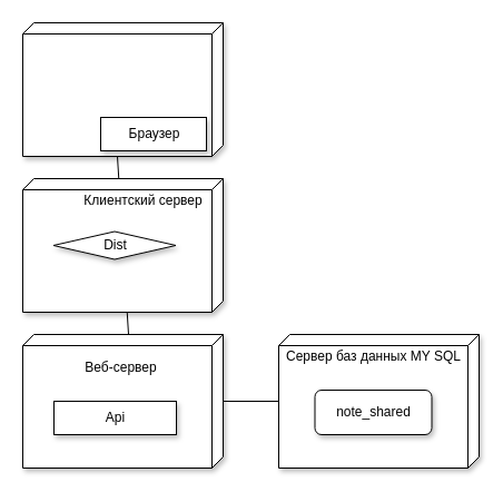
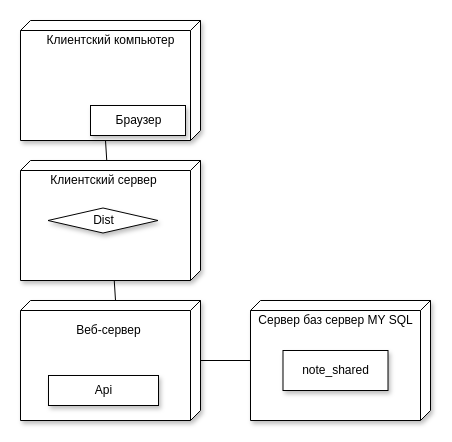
  <mxCell id="0" />
  <mxCell id="1" parent="0" />
  <mxCell id="2" value="" style="verticalAlign=top;align=left;spacingTop=8;spacingLeft=2;spacingRight=12;shape=cube;size=10;direction=south;fontStyle=4;html=1;shadow=1;" vertex="1" parent="1"><mxGeometry x="20" y="20" width="180" height="120" as="geometry" /></mxCell>
  <mxCell id="3" style="edgeStyle=none;rounded=0;orthogonalLoop=1;jettySize=auto;html=1;endArrow=none;endFill=0;" edge="1" parent="1" source="4" target="5"><mxGeometry relative="1" as="geometry" /></mxCell>
  <mxCell id="4" value="" style="verticalAlign=top;align=left;spacingTop=8;spacingLeft=2;spacingRight=12;shape=cube;size=10;direction=south;fontStyle=4;html=1;shadow=1;" vertex="1" parent="1"><mxGeometry x="20" y="300" width="180" height="120" as="geometry" /></mxCell>
  <mxCell id="5" value="" style="verticalAlign=top;align=left;spacingTop=8;spacingLeft=2;spacingRight=12;shape=cube;size=10;direction=south;fontStyle=4;html=1;shadow=1;" vertex="1" parent="1"><mxGeometry x="250" y="300" width="180" height="120" as="geometry" /></mxCell>
  <mxCell id="6" style="rounded=0;orthogonalLoop=1;jettySize=auto;html=1;entryX=0;entryY=0;entryDx=120;entryDy=95;entryPerimeter=0;endArrow=none;endFill=0;" edge="1" parent="1" source="8" target="2"><mxGeometry relative="1" as="geometry" /></mxCell>
  <mxCell id="7" style="edgeStyle=none;rounded=0;orthogonalLoop=1;jettySize=auto;html=1;entryX=0;entryY=0;entryDx=0;entryDy=85;entryPerimeter=0;endArrow=none;endFill=0;" edge="1" parent="1" source="8" target="4"><mxGeometry relative="1" as="geometry" /></mxCell>
  <mxCell id="8" value="" style="verticalAlign=top;align=left;spacingTop=8;spacingLeft=2;spacingRight=12;shape=cube;size=10;direction=south;fontStyle=4;html=1;shadow=1;" vertex="1" parent="1"><mxGeometry x="20" y="160" width="180" height="120" as="geometry" /></mxCell>
+ <mxCell id="9" value="Клиентский компьютер" style="text;html=1;align=center;verticalAlign=middle;resizable=0;points=[];autosize=1;strokeColor=none;fillColor=none;" vertex="1" parent="1"><mxGeometry x="40" y="30" width="140" height="20" as="geometry" /></mxCell>
  <mxCell id="10" value="Браузер" style="html=1;shadow=1;" vertex="1" parent="1"><mxGeometry x="90" y="105" width="95" height="30" as="geometry" /></mxCell>
- <mxCell id="11" value="Клиентский сервер" style="text;html=1;align=center;verticalAlign=middle;resizable=0;points=[];autosize=1;strokeColor=none;fillColor=none;" vertex="1" parent="1"><mxGeometry x="67.5" y="170" width="120" height="20" as="geometry" /></mxCell>
+ <mxCell id="11" value="Клиентский сервер" style="text;html=1;align=center;verticalAlign=middle;resizable=0;points=[];autosize=1;strokeColor=none;fillColor=none;" vertex="1" parent="1"><mxGeometry x="42.5" y="170" width="120" height="20" as="geometry" /></mxCell>
  <mxCell id="12" value="Dist" style="rhombus;html=1;shadow=1;" vertex="1" parent="1"><mxGeometry x="47.5" y="207.5" width="110" height="25" as="geometry" /></mxCell>
- <mxCell id="13" value="Сервер баз данных MY SQL" style="text;html=1;align=center;verticalAlign=middle;resizable=0;points=[];autosize=1;strokeColor=none;fillColor=none;" vertex="1" parent="1"><mxGeometry x="250" y="310" width="170" height="20" as="geometry" /></mxCell>
- <mxCell id="14" value="note_shared" style="html=1;shadow=1;rounded=1;" vertex="1" parent="1"><mxGeometry x="282.5" y="350" width="105" height="40" as="geometry" /></mxCell>
+ <mxCell id="13" value="Сервер баз сервер MY SQL" style="text;html=1;align=center;verticalAlign=middle;resizable=0;points=[];autosize=1;strokeColor=none;fillColor=none;" vertex="1" parent="1"><mxGeometry x="250" y="310" width="170" height="20" as="geometry" /></mxCell>
+ <mxCell id="14" value="note_shared" style="html=1;shadow=1;" vertex="1" parent="1"><mxGeometry x="282.5" y="350" width="105" height="40" as="geometry" /></mxCell>
  <mxCell id="15" value="Веб-сервер" style="text;html=1;align=center;verticalAlign=middle;resizable=0;points=[];autosize=1;strokeColor=none;fillColor=none;" vertex="1" parent="1"><mxGeometry x="67.5" y="320" width="80" height="20" as="geometry" /></mxCell>
- <mxCell id="16" value="Api" style="html=1;shadow=1;" vertex="1" parent="1"><mxGeometry x="48" y="360" width="110" height="30" as="geometry" /></mxCell>
+ <mxCell id="16" value="Api" style="html=1;shadow=1;" vertex="1" parent="1"><mxGeometry x="48" y="375" width="110" height="30" as="geometry" /></mxCell>
